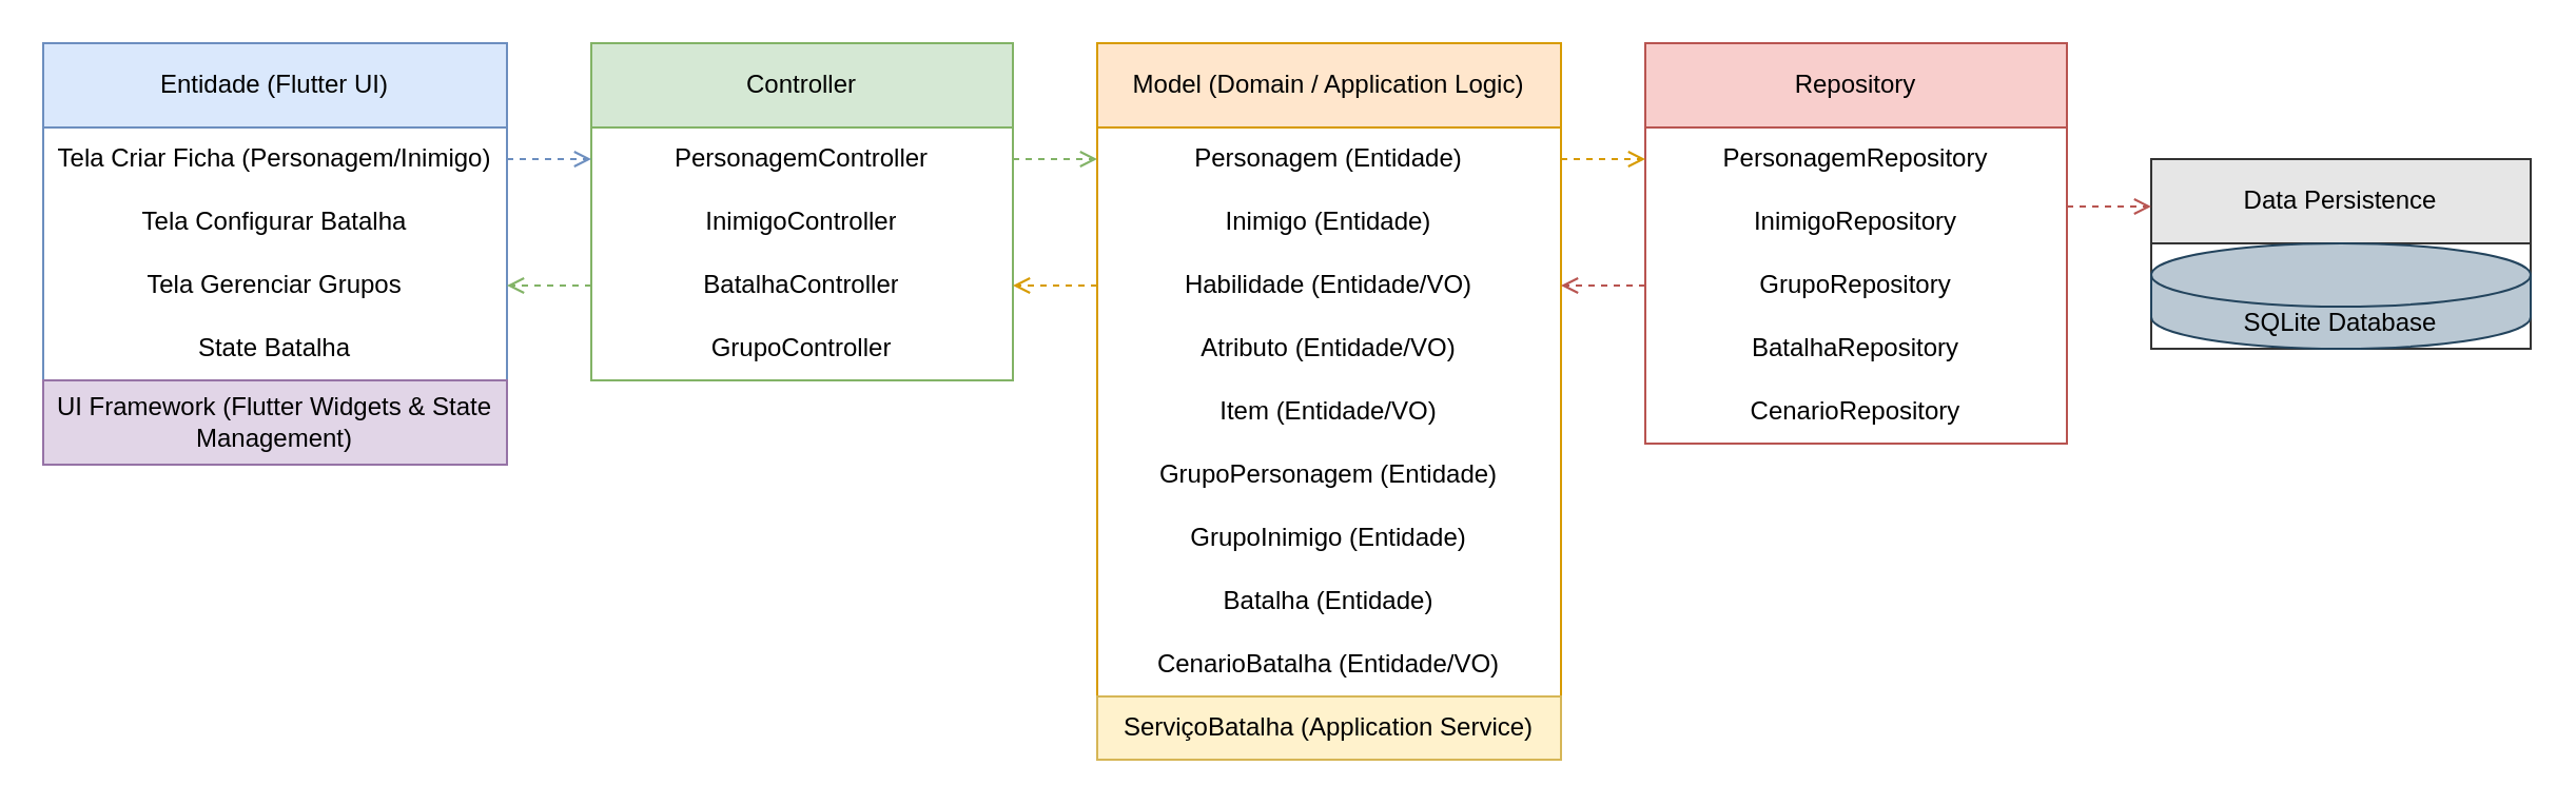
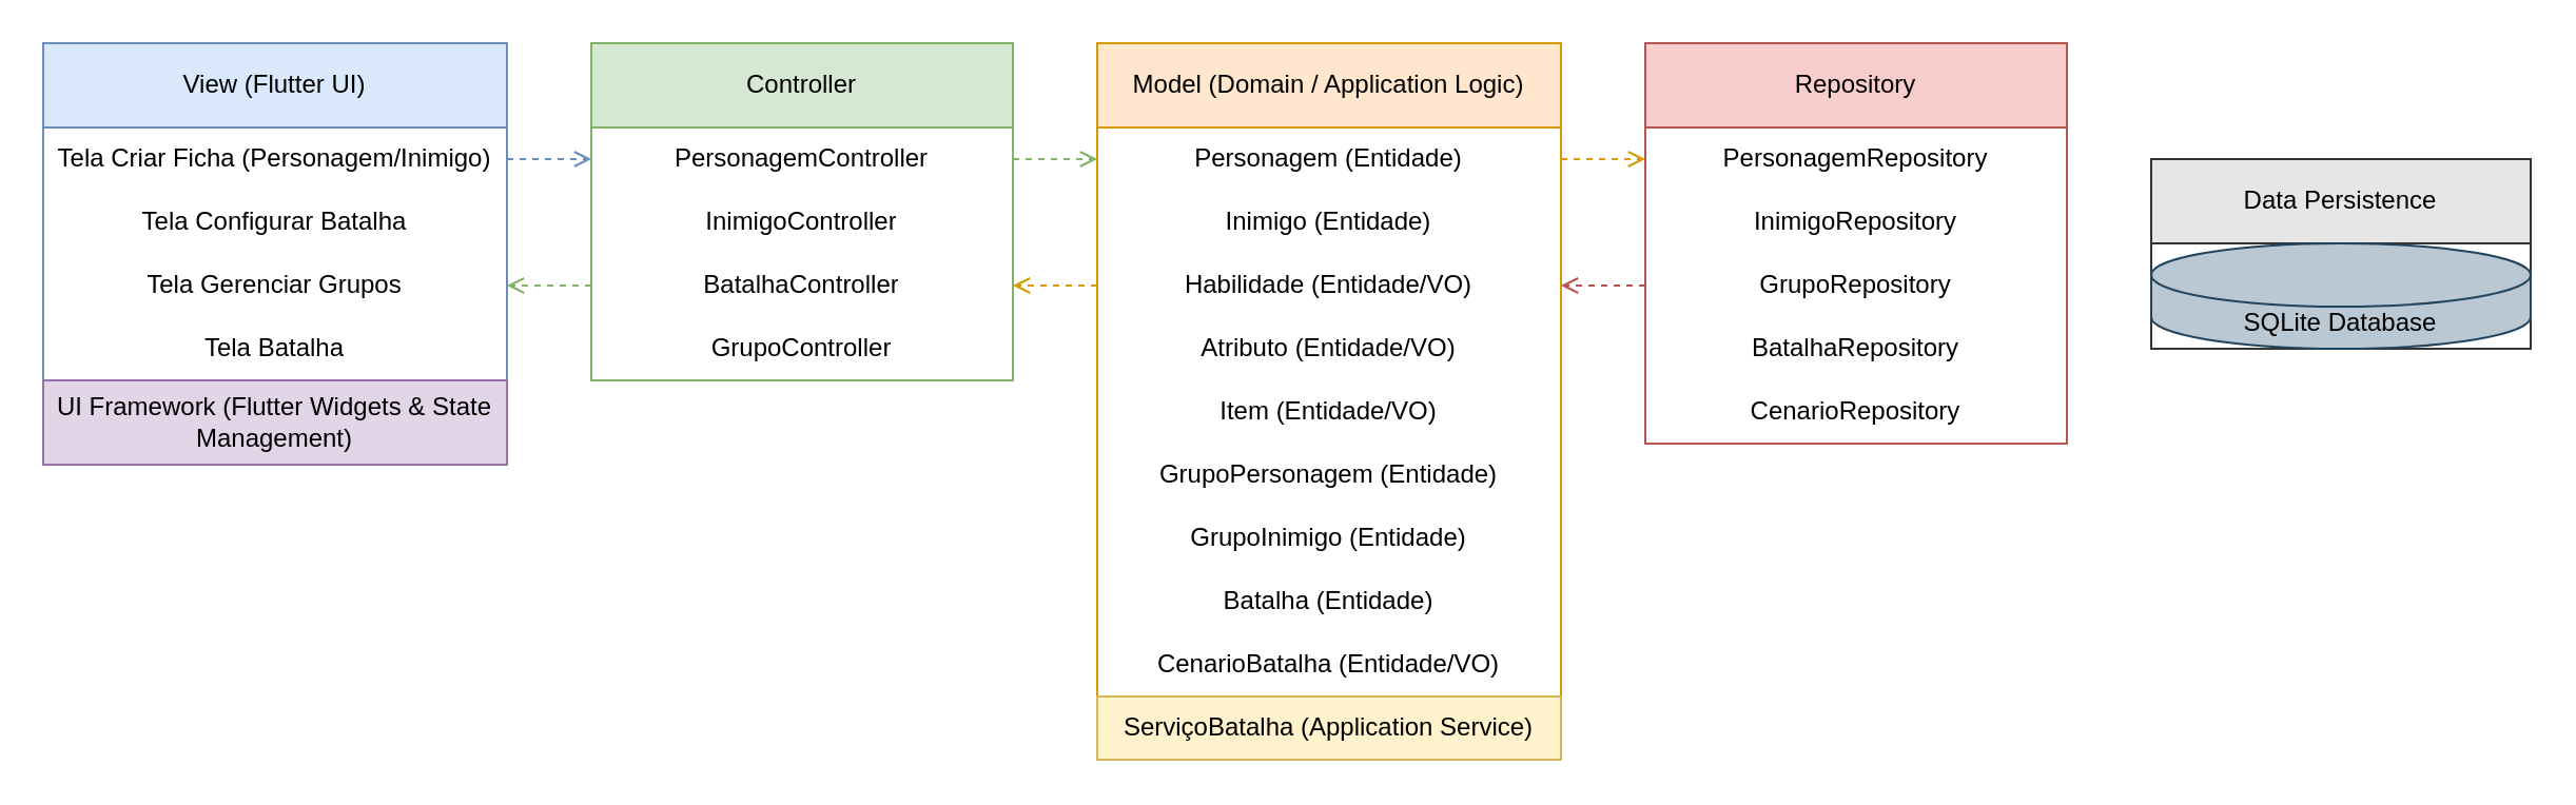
  <mxCell id="0" />
  <mxCell id="1" parent="0" />
- <mxCell id="2" value="Entidade (Flutter UI)" style="swimlane;fontStyle=0;childLayout=stackLayout;horizontal=1;startSize=40;horizontalStack=0;resizeParent=1;resizeParentMax=0;resizeLast=0;collapsible=1;marginBottom=0;whiteSpace=wrap;html=1;rounded=0;shadow=0;fillColor=#dae8fc;strokeColor=#6c8ebf;" vertex="1" parent="1"><mxGeometry x="20" y="20" width="220" height="200" as="geometry" /></mxCell>
+ <mxCell id="2" value="View (Flutter UI)" style="swimlane;fontStyle=0;childLayout=stackLayout;horizontal=1;startSize=40;horizontalStack=0;resizeParent=1;resizeParentMax=0;resizeLast=0;collapsible=1;marginBottom=0;whiteSpace=wrap;html=1;rounded=0;shadow=0;fillColor=#dae8fc;strokeColor=#6c8ebf;" vertex="1" parent="1"><mxGeometry x="20" y="20" width="220" height="200" as="geometry" /></mxCell>
  <mxCell id="3" value="Tela Criar Ficha (Personagem/Inimigo)" style="text;strokeColor=none;fillColor=none;align=center;verticalAlign=middle;spacingLeft=4;spacingRight=4;overflow=hidden;points=[[0,0.5],[1,0.5]];portConstraint=eastwest;rotatable=0;whiteSpace=wrap;html=1;" vertex="1" parent="2"><mxGeometry y="40" width="220" height="30" as="geometry" /></mxCell>
  <mxCell id="4" value="Tela Configurar Batalha" style="text;strokeColor=none;fillColor=none;align=center;verticalAlign=middle;spacingLeft=4;spacingRight=4;overflow=hidden;points=[[0,0.5],[1,0.5]];portConstraint=eastwest;rotatable=0;whiteSpace=wrap;html=1;" vertex="1" parent="2"><mxGeometry y="70" width="220" height="30" as="geometry" /></mxCell>
  <mxCell id="5" value="Tela Gerenciar Grupos" style="text;strokeColor=none;fillColor=none;align=center;verticalAlign=middle;spacingLeft=4;spacingRight=4;overflow=hidden;points=[[0,0.5],[1,0.5]];portConstraint=eastwest;rotatable=0;whiteSpace=wrap;html=1;" vertex="1" parent="2"><mxGeometry y="100" width="220" height="30" as="geometry" /></mxCell>
- <mxCell id="6" value="State Batalha" style="text;html=1;align=center;verticalAlign=middle;whiteSpace=wrap;rounded=0;" vertex="1" parent="2"><mxGeometry y="130" width="220" height="30" as="geometry" /></mxCell>
+ <mxCell id="6" value="Tela Batalha" style="text;html=1;align=center;verticalAlign=middle;whiteSpace=wrap;rounded=0;" vertex="1" parent="2"><mxGeometry y="130" width="220" height="30" as="geometry" /></mxCell>
  <mxCell id="7" value="UI Framework (Flutter Widgets &amp;amp; State Management)" style="text;html=1;align=center;verticalAlign=middle;whiteSpace=wrap;rounded=0;fillColor=#e1d5e7;strokeColor=#9673a6;" vertex="1" parent="2"><mxGeometry y="160" width="220" height="40" as="geometry" /></mxCell>
  <mxCell id="8" value="Controller" style="swimlane;fontStyle=0;childLayout=stackLayout;horizontal=1;startSize=40;horizontalStack=0;resizeParent=1;resizeParentMax=0;resizeLast=0;collapsible=1;marginBottom=0;whiteSpace=wrap;html=1;rounded=0;shadow=0;fillColor=#d5e8d4;strokeColor=#82b366;" vertex="1" parent="1"><mxGeometry x="280" y="20" width="200" height="160" as="geometry" /></mxCell>
  <mxCell id="9" value="PersonagemController" style="text;strokeColor=none;fillColor=none;align=center;verticalAlign=middle;spacingLeft=4;spacingRight=4;overflow=hidden;points=[[0,0.5],[1,0.5]];portConstraint=eastwest;rotatable=0;whiteSpace=wrap;html=1;" vertex="1" parent="8"><mxGeometry y="40" width="200" height="30" as="geometry" /></mxCell>
  <mxCell id="10" value="InimigoController" style="text;strokeColor=none;fillColor=none;align=center;verticalAlign=middle;spacingLeft=4;spacingRight=4;overflow=hidden;points=[[0,0.5],[1,0.5]];portConstraint=eastwest;rotatable=0;whiteSpace=wrap;html=1;" vertex="1" parent="8"><mxGeometry y="70" width="200" height="30" as="geometry" /></mxCell>
  <mxCell id="11" value="BatalhaController" style="text;strokeColor=none;fillColor=none;align=center;verticalAlign=middle;spacingLeft=4;spacingRight=4;overflow=hidden;points=[[0,0.5],[1,0.5]];portConstraint=eastwest;rotatable=0;whiteSpace=wrap;html=1;" vertex="1" parent="8"><mxGeometry y="100" width="200" height="30" as="geometry" /></mxCell>
  <mxCell id="12" value="GrupoController" style="text;html=1;align=center;verticalAlign=middle;whiteSpace=wrap;rounded=0;" vertex="1" parent="8"><mxGeometry y="130" width="200" height="30" as="geometry" /></mxCell>
  <mxCell id="13" value="Model (Domain / Application Logic)" style="swimlane;fontStyle=0;childLayout=stackLayout;horizontal=1;startSize=40;horizontalStack=0;resizeParent=1;resizeParentMax=0;resizeLast=0;collapsible=1;marginBottom=0;whiteSpace=wrap;html=1;rounded=0;shadow=0;fillColor=#ffe6cc;strokeColor=#d79b00;" vertex="1" parent="1"><mxGeometry x="520" y="20" width="220" height="340" as="geometry" /></mxCell>
  <mxCell id="14" value="Personagem (Entidade)" style="text;strokeColor=none;fillColor=none;align=center;verticalAlign=middle;spacingLeft=4;spacingRight=4;overflow=hidden;points=[[0,0.5],[1,0.5]];portConstraint=eastwest;rotatable=0;whiteSpace=wrap;html=1;" vertex="1" parent="13"><mxGeometry y="40" width="220" height="30" as="geometry" /></mxCell>
  <mxCell id="15" value="Inimigo (Entidade)" style="text;strokeColor=none;fillColor=none;align=center;verticalAlign=middle;spacingLeft=4;spacingRight=4;overflow=hidden;points=[[0,0.5],[1,0.5]];portConstraint=eastwest;rotatable=0;whiteSpace=wrap;html=1;" vertex="1" parent="13"><mxGeometry y="70" width="220" height="30" as="geometry" /></mxCell>
  <mxCell id="16" value="Habilidade (Entidade/VO)" style="text;strokeColor=none;fillColor=none;align=center;verticalAlign=middle;spacingLeft=4;spacingRight=4;overflow=hidden;points=[[0,0.5],[1,0.5]];portConstraint=eastwest;rotatable=0;whiteSpace=wrap;html=1;" vertex="1" parent="13"><mxGeometry y="100" width="220" height="30" as="geometry" /></mxCell>
  <mxCell id="17" value="Atributo (Entidade/VO)" style="text;html=1;align=center;verticalAlign=middle;whiteSpace=wrap;rounded=0;" vertex="1" parent="13"><mxGeometry y="130" width="220" height="30" as="geometry" /></mxCell>
  <mxCell id="18" value="Item (Entidade/VO)" style="text;html=1;align=center;verticalAlign=middle;whiteSpace=wrap;rounded=0;" vertex="1" parent="13"><mxGeometry y="160" width="220" height="30" as="geometry" /></mxCell>
  <mxCell id="19" value="GrupoPersonagem (Entidade)" style="text;html=1;align=center;verticalAlign=middle;whiteSpace=wrap;rounded=0;" vertex="1" parent="13"><mxGeometry y="190" width="220" height="30" as="geometry" /></mxCell>
  <mxCell id="20" value="GrupoInimigo (Entidade)" style="text;html=1;align=center;verticalAlign=middle;whiteSpace=wrap;rounded=0;" vertex="1" parent="13"><mxGeometry y="220" width="220" height="30" as="geometry" /></mxCell>
  <mxCell id="21" value="Batalha (Entidade)" style="text;html=1;align=center;verticalAlign=middle;whiteSpace=wrap;rounded=0;" vertex="1" parent="13"><mxGeometry y="250" width="220" height="30" as="geometry" /></mxCell>
  <mxCell id="22" value="CenarioBatalha (Entidade/VO)" style="text;html=1;align=center;verticalAlign=middle;whiteSpace=wrap;rounded=0;" vertex="1" parent="13"><mxGeometry y="280" width="220" height="30" as="geometry" /></mxCell>
  <mxCell id="23" value="ServiçoBatalha (Application Service)" style="text;html=1;align=center;verticalAlign=middle;whiteSpace=wrap;rounded=0;fillColor=#fff2cc;strokeColor=#d6b656;" vertex="1" parent="13"><mxGeometry y="310" width="220" height="30" as="geometry" /></mxCell>
  <mxCell id="24" value="Repository" style="swimlane;fontStyle=0;childLayout=stackLayout;horizontal=1;startSize=40;horizontalStack=0;resizeParent=1;resizeParentMax=0;resizeLast=0;collapsible=1;marginBottom=0;whiteSpace=wrap;html=1;rounded=0;shadow=0;fillColor=#f8cecc;strokeColor=#b85450;" vertex="1" parent="1"><mxGeometry x="780" y="20" width="200" height="190" as="geometry" /></mxCell>
  <mxCell id="25" value="PersonagemRepository" style="text;html=1;align=center;verticalAlign=middle;whiteSpace=wrap;rounded=0;" vertex="1" parent="24"><mxGeometry y="40" width="200" height="30" as="geometry" /></mxCell>
  <mxCell id="26" value="InimigoRepository" style="text;html=1;align=center;verticalAlign=middle;whiteSpace=wrap;rounded=0;" vertex="1" parent="24"><mxGeometry y="70" width="200" height="30" as="geometry" /></mxCell>
  <mxCell id="27" value="GrupoRepository" style="text;html=1;align=center;verticalAlign=middle;whiteSpace=wrap;rounded=0;" vertex="1" parent="24"><mxGeometry y="100" width="200" height="30" as="geometry" /></mxCell>
  <mxCell id="28" value="BatalhaRepository" style="text;html=1;align=center;verticalAlign=middle;whiteSpace=wrap;rounded=0;" vertex="1" parent="24"><mxGeometry y="130" width="200" height="30" as="geometry" /></mxCell>
  <mxCell id="29" value="CenarioRepository" style="text;html=1;align=center;verticalAlign=middle;whiteSpace=wrap;rounded=0;" vertex="1" parent="24"><mxGeometry y="160" width="200" height="30" as="geometry" /></mxCell>
  <mxCell id="30" value="Data Persistence" style="swimlane;fontStyle=0;childLayout=stackLayout;horizontal=1;startSize=40;horizontalStack=0;resizeParent=1;resizeParentMax=0;resizeLast=0;collapsible=1;marginBottom=0;whiteSpace=wrap;html=1;rounded=0;shadow=0;fillColor=#e6e6e6;strokeColor=#333333;" vertex="1" parent="1"><mxGeometry x="1020" y="75" width="180" height="90" as="geometry" /></mxCell>
  <mxCell id="31" value="SQLite Database" style="shape=cylinder3;whiteSpace=wrap;html=1;boundedLbl=1;backgroundOutline=1;size=15;fillColor=#bac8d3;strokeColor=#23445d;" vertex="1" parent="30"><mxGeometry y="40" width="180" height="50" as="geometry" /></mxCell>
  <mxCell id="32" style="endArrow=open;html=1;rounded=0;dashed=1;strokeColor=#6c8ebf;" edge="1" parent="1" source="3" target="9"><mxGeometry relative="1" as="geometry" /></mxCell>
  <mxCell id="33" style="endArrow=open;html=1;rounded=0;dashed=1;strokeColor=#82b366;" edge="1" parent="1" source="9" target="14"><mxGeometry relative="1" as="geometry" /></mxCell>
  <mxCell id="34" style="endArrow=open;html=1;rounded=0;dashed=1;strokeColor=#d79b00;" edge="1" parent="1" source="14" target="25"><mxGeometry relative="1" as="geometry" /></mxCell>
- <mxCell id="35" style="endArrow=open;html=1;rounded=0;dashed=1;strokeColor=#b85450;entryX=0;entryY=0.25;entryDx=0;entryDy=0;exitX=1;exitY=0.25;exitDx=0;exitDy=0;" edge="1" parent="1" source="26" target="30"><mxGeometry relative="1" as="geometry"><mxPoint x="1020" y="135" as="targetPoint" /></mxGeometry></mxCell>
  <mxCell id="36" style="endArrow=open;html=1;rounded=0;dashed=1;strokeColor=#000000;" edge="1" parent="1" source="21" target="20"><mxGeometry relative="1" as="geometry" /></mxCell>
  <mxCell id="37" style="endArrow=open;html=1;rounded=0;dashed=1;strokeColor=#000000;" edge="1" parent="1" source="21" target="22"><mxGeometry relative="1" as="geometry" /></mxCell>
  <mxCell id="38" style="endArrow=open;html=1;rounded=0;dashed=1;strokeColor=#d79b00;entryX=1;entryY=0.5;entryDx=0;entryDy=0;exitX=0;exitY=0.5;exitDx=0;exitDy=0;" edge="1" parent="1" source="16" target="11"><mxGeometry relative="1" as="geometry"><mxPoint x="740" y="20" as="sourcePoint" /><mxPoint x="780" y="20" as="targetPoint" /></mxGeometry></mxCell>
  <mxCell id="39" style="endArrow=open;html=1;rounded=0;dashed=1;strokeColor=#82b366;entryX=1;entryY=0.5;entryDx=0;entryDy=0;exitX=0;exitY=0.5;exitDx=0;exitDy=0;" edge="1" parent="1" source="11" target="5"><mxGeometry relative="1" as="geometry"><mxPoint x="490" y="10" as="sourcePoint" /><mxPoint x="530" y="10" as="targetPoint" /></mxGeometry></mxCell>
  <mxCell id="40" style="endArrow=open;html=1;rounded=0;dashed=1;strokeColor=#b85450;entryX=1;entryY=0.5;entryDx=0;entryDy=0;exitX=0;exitY=0.5;exitDx=0;exitDy=0;" edge="1" parent="1" source="27" target="16"><mxGeometry relative="1" as="geometry"><mxPoint x="990" y="200" as="sourcePoint" /><mxPoint x="1030" y="200" as="targetPoint" /></mxGeometry></mxCell>
